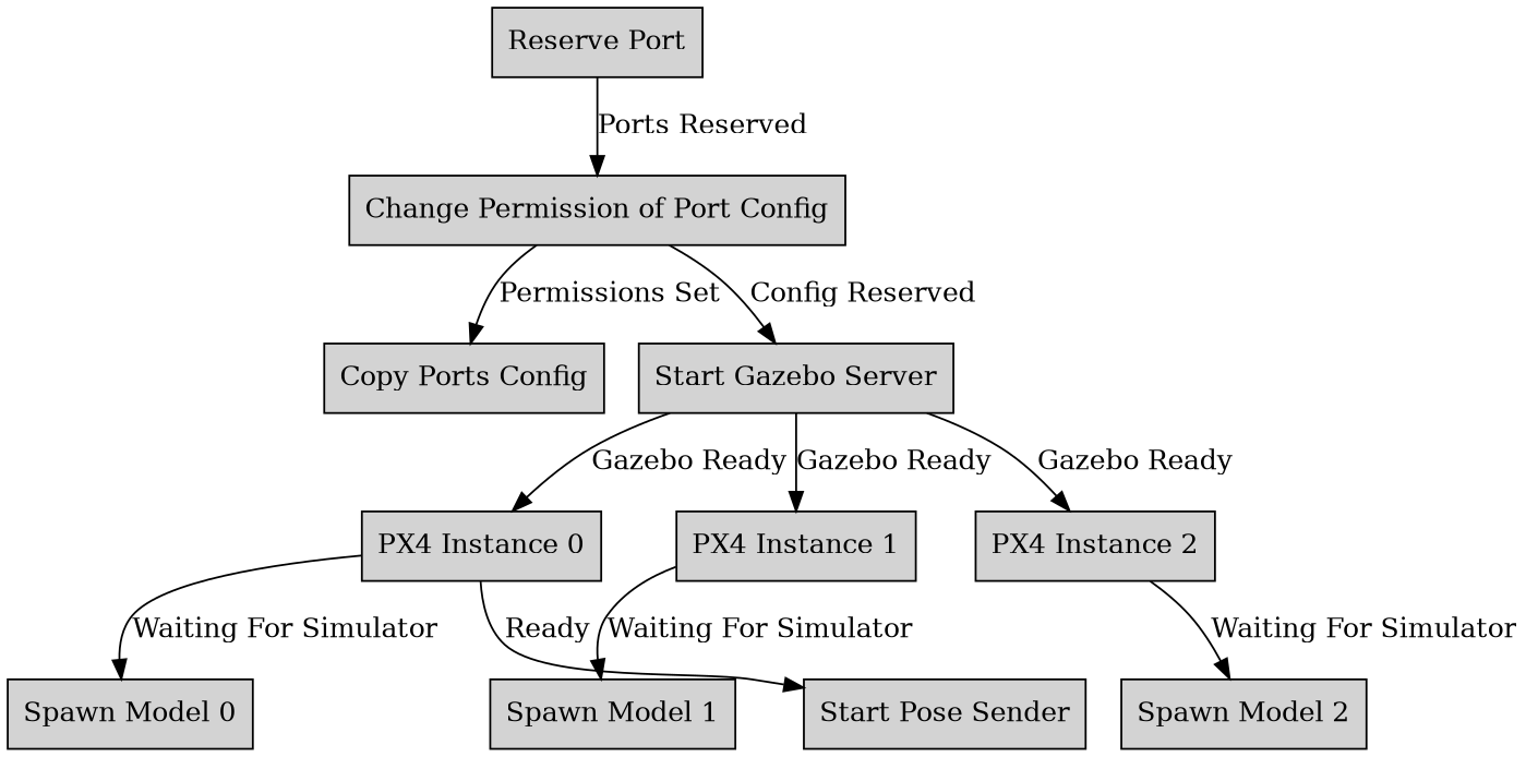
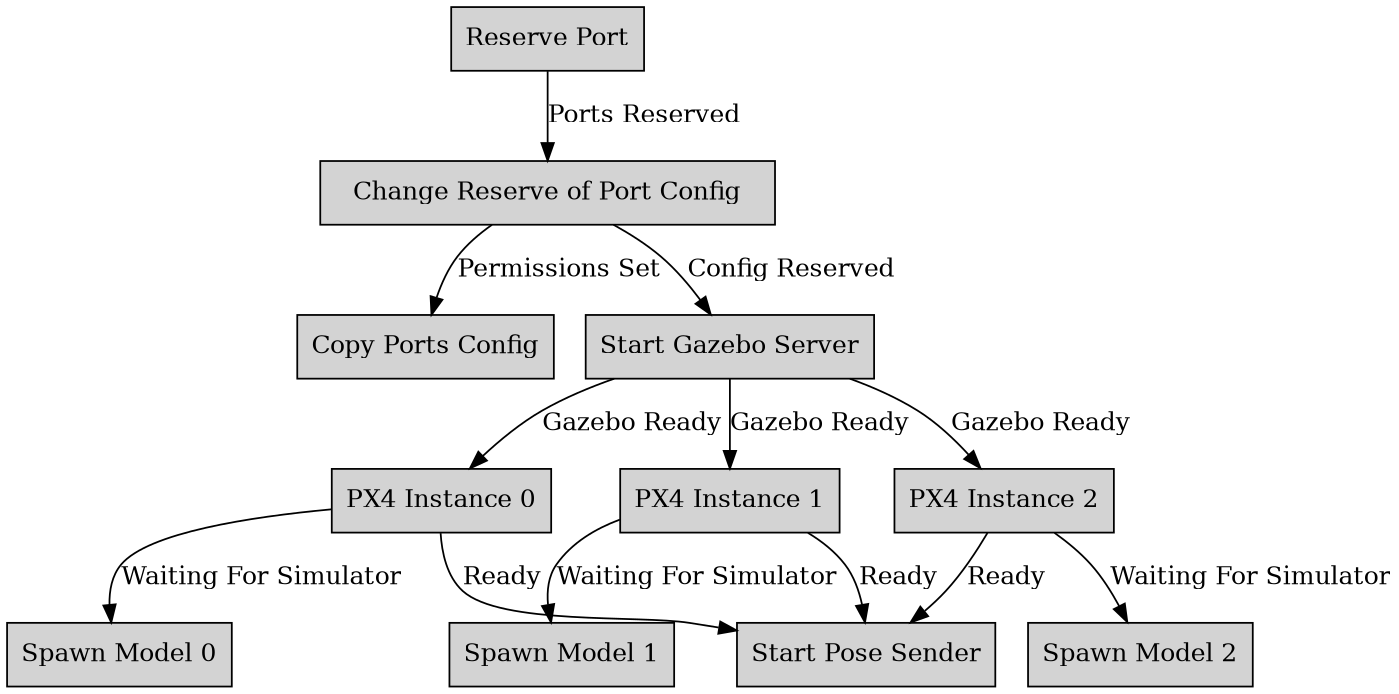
  digraph {
    node [shape=box style=filled]
    n1 [label="Reserve Port"]
-   n2 [label="Change Permission of Port Config"]
+   n2 [label="Change Reserve of Port Config"]
    n3 [label="Copy Ports Config"]
    n4 [label="Start Gazebo Server"]
    n5 [label="PX4 Instance 0"]
    n6 [label="PX4 Instance 1"]
    n7 [label="PX4 Instance 2"]
    n8 [label="Spawn Model 0"]
    n9 [label="Start Pose Sender"]
    n10 [label="Spawn Model 1"]
    n11 [label="Spawn Model 2"]
    n1 -> n2 [label="Ports Reserved"]
    n2 -> n3 [label="Permissions Set"]
    n2 -> n4 [label="Config Reserved"]
    n4 -> n5 [label="Gazebo Ready"]
    n4 -> n6 [label="Gazebo Ready"]
    n4 -> n7 [label="Gazebo Ready"]
    n5 -> n8 [label="Waiting For Simulator"]
    n5 -> n9 [label=Ready]
+   n6 -> n9 [label=Ready]
    n6 -> n10 [label="Waiting For Simulator"]
+   n7 -> n9 [label=Ready]
    n7 -> n11 [label="Waiting For Simulator"]
  }
